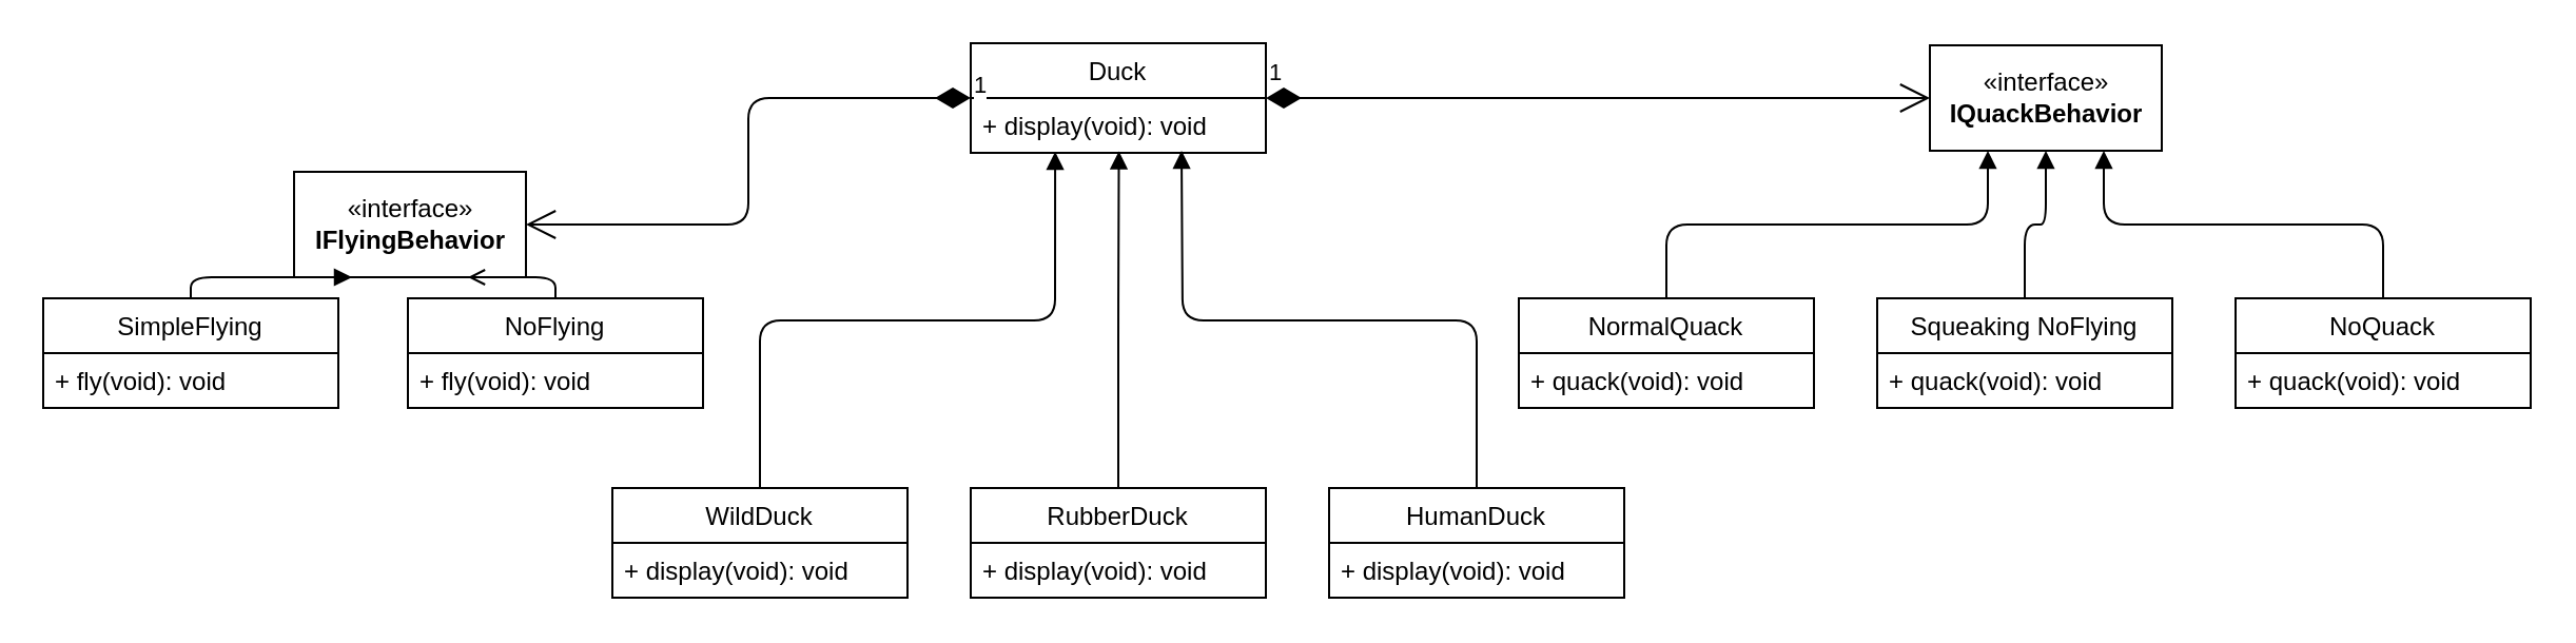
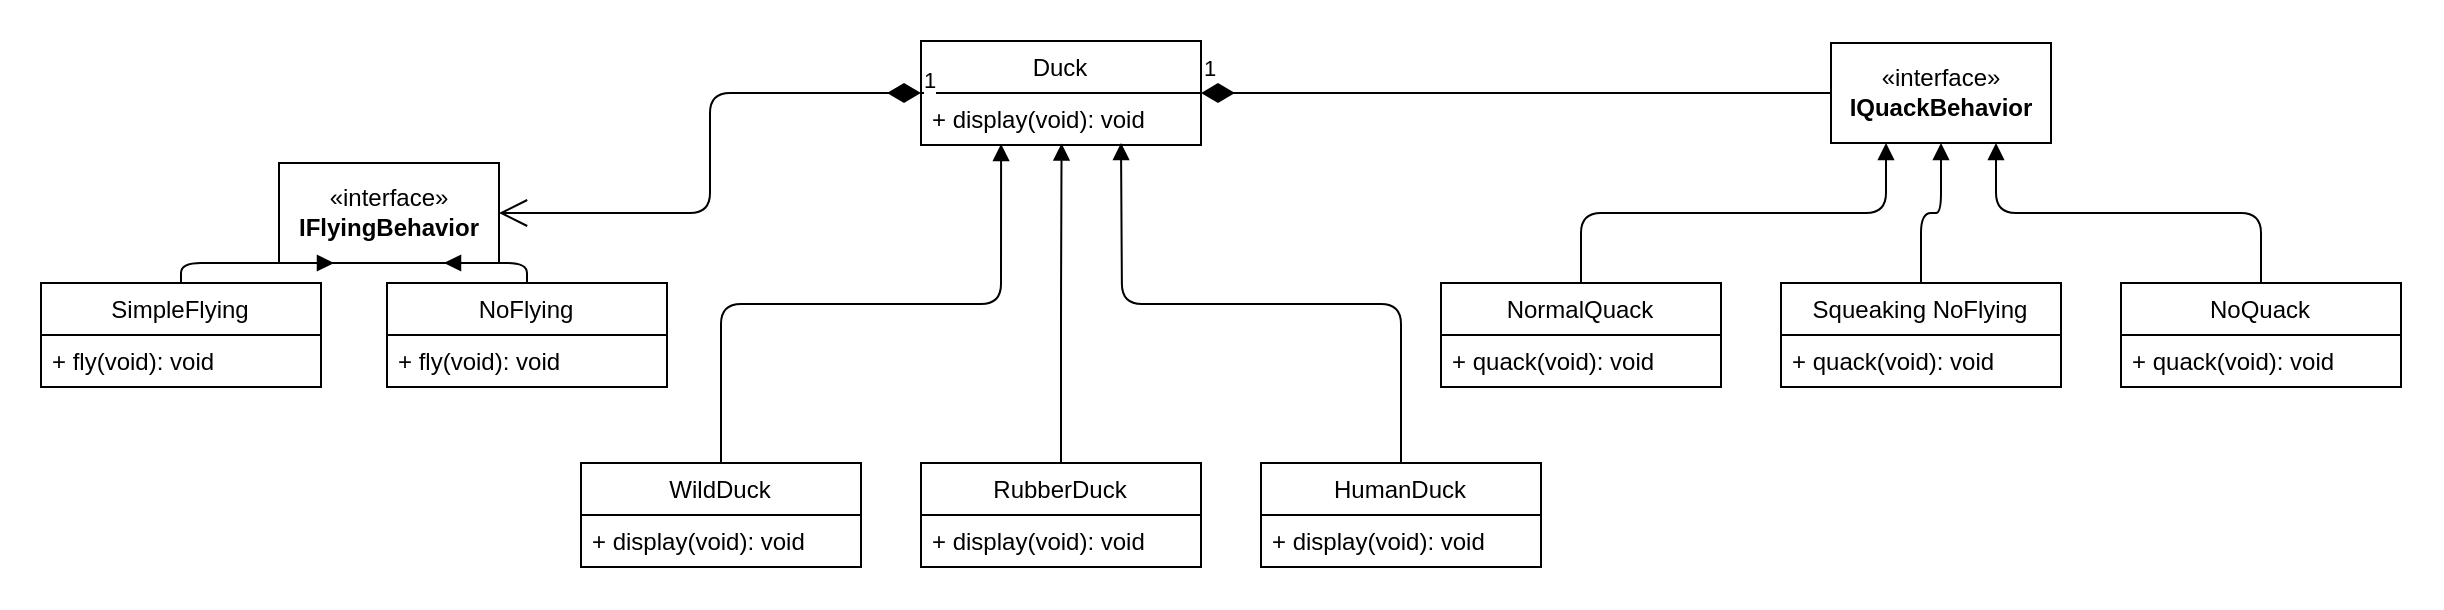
  <mxCell id="0" />
  <mxCell id="1" parent="0" />
  <mxCell id="2" value="«interface»&lt;br&gt;&lt;b&gt;IFlyingBehavior&lt;/b&gt;" style="html=1;fillColor=none;" vertex="1" parent="1"><mxGeometry x="139" y="81" width="110" height="50" as="geometry" /></mxCell>
  <mxCell id="3" value="SimpleFlying" style="swimlane;fontStyle=0;childLayout=stackLayout;horizontal=1;startSize=26;fillColor=none;horizontalStack=0;resizeParent=1;resizeParentMax=0;resizeLast=0;collapsible=1;marginBottom=0;" vertex="1" parent="1"><mxGeometry x="20" y="141" width="140" height="52" as="geometry" /></mxCell>
  <mxCell id="4" value="+ fly(void): void" style="text;strokeColor=none;fillColor=none;align=left;verticalAlign=top;spacingLeft=4;spacingRight=4;overflow=hidden;rotatable=0;points=[[0,0.5],[1,0.5]];portConstraint=eastwest;" vertex="1" parent="3"><mxGeometry y="26" width="140" height="26" as="geometry" /></mxCell>
  <mxCell id="5" value="NoFlying" style="swimlane;fontStyle=0;childLayout=stackLayout;horizontal=1;startSize=26;fillColor=none;horizontalStack=0;resizeParent=1;resizeParentMax=0;resizeLast=0;collapsible=1;marginBottom=0;" vertex="1" parent="1"><mxGeometry x="193" y="141" width="140" height="52" as="geometry" /></mxCell>
  <mxCell id="6" value="+ fly(void): void" style="text;strokeColor=none;fillColor=none;align=left;verticalAlign=top;spacingLeft=4;spacingRight=4;overflow=hidden;rotatable=0;points=[[0,0.5],[1,0.5]];portConstraint=eastwest;" vertex="1" parent="5"><mxGeometry y="26" width="140" height="26" as="geometry" /></mxCell>
  <mxCell id="7" value="" style="endArrow=block;endFill=1;html=1;edgeStyle=orthogonalEdgeStyle;align=left;verticalAlign=top;exitX=0.5;exitY=0;exitDx=0;exitDy=0;entryX=0.25;entryY=1;entryDx=0;entryDy=0;" edge="1" parent="1" source="3" target="2"><mxGeometry x="-1" relative="1" as="geometry"><mxPoint x="4" y="241" as="sourcePoint" /><mxPoint x="164" y="241" as="targetPoint" /></mxGeometry></mxCell>
- <mxCell id="8" value="" style="endArrow=open;endFill=1;html=1;edgeStyle=orthogonalEdgeStyle;align=left;verticalAlign=top;entryX=0.75;entryY=1;entryDx=0;entryDy=0;" edge="1" parent="1" source="5" target="2"><mxGeometry x="-1" relative="1" as="geometry"><mxPoint x="94" y="151" as="sourcePoint" /><mxPoint x="220" y="81" as="targetPoint" /></mxGeometry></mxCell>
+ <mxCell id="8" value="" style="endArrow=block;endFill=1;html=1;edgeStyle=orthogonalEdgeStyle;align=left;verticalAlign=top;entryX=0.75;entryY=1;entryDx=0;entryDy=0;" edge="1" parent="1" source="5" target="2"><mxGeometry x="-1" relative="1" as="geometry"><mxPoint x="94" y="151" as="sourcePoint" /><mxPoint x="220" y="81" as="targetPoint" /></mxGeometry></mxCell>
  <mxCell id="9" value="«interface»&lt;br&gt;&lt;b&gt;IQuackBehavior&lt;/b&gt;" style="html=1;fillColor=none;" vertex="1" parent="1"><mxGeometry x="915" y="21" width="110" height="50" as="geometry" /></mxCell>
  <mxCell id="10" value="NormalQuack" style="swimlane;fontStyle=0;childLayout=stackLayout;horizontal=1;startSize=26;fillColor=none;horizontalStack=0;resizeParent=1;resizeParentMax=0;resizeLast=0;collapsible=1;marginBottom=0;" vertex="1" parent="1"><mxGeometry x="720" y="141" width="140" height="52" as="geometry" /></mxCell>
  <mxCell id="11" value="+ quack(void): void" style="text;strokeColor=none;fillColor=none;align=left;verticalAlign=top;spacingLeft=4;spacingRight=4;overflow=hidden;rotatable=0;points=[[0,0.5],[1,0.5]];portConstraint=eastwest;" vertex="1" parent="10"><mxGeometry y="26" width="140" height="26" as="geometry" /></mxCell>
  <mxCell id="12" value="NoQuack" style="swimlane;fontStyle=0;childLayout=stackLayout;horizontal=1;startSize=26;fillColor=none;horizontalStack=0;resizeParent=1;resizeParentMax=0;resizeLast=0;collapsible=1;marginBottom=0;" vertex="1" parent="1"><mxGeometry x="1060" y="141" width="140" height="52" as="geometry" /></mxCell>
  <mxCell id="13" value="+ quack(void): void" style="text;strokeColor=none;fillColor=none;align=left;verticalAlign=top;spacingLeft=4;spacingRight=4;overflow=hidden;rotatable=0;points=[[0,0.5],[1,0.5]];portConstraint=eastwest;" vertex="1" parent="12"><mxGeometry y="26" width="140" height="26" as="geometry" /></mxCell>
  <mxCell id="14" value="" style="endArrow=block;endFill=1;html=1;edgeStyle=orthogonalEdgeStyle;align=left;verticalAlign=top;exitX=0.5;exitY=0;exitDx=0;exitDy=0;entryX=0.25;entryY=1;entryDx=0;entryDy=0;" edge="1" parent="1" source="10" target="9"><mxGeometry x="-1" relative="1" as="geometry"><mxPoint x="704" y="241" as="sourcePoint" /><mxPoint x="864" y="241" as="targetPoint" /></mxGeometry></mxCell>
  <mxCell id="15" value="" style="endArrow=block;endFill=1;html=1;edgeStyle=orthogonalEdgeStyle;align=left;verticalAlign=top;entryX=0.75;entryY=1;entryDx=0;entryDy=0;exitX=0.5;exitY=0;exitDx=0;exitDy=0;" edge="1" parent="1" source="12" target="9"><mxGeometry x="-1" relative="1" as="geometry"><mxPoint x="1031" y="151" as="sourcePoint" /><mxPoint x="1143.5" y="71" as="targetPoint" /></mxGeometry></mxCell>
  <mxCell id="16" value="Squeaking NoFlying" style="swimlane;fontStyle=0;childLayout=stackLayout;horizontal=1;startSize=26;fillColor=none;horizontalStack=0;resizeParent=1;resizeParentMax=0;resizeLast=0;collapsible=1;marginBottom=0;" vertex="1" parent="1"><mxGeometry x="890" y="141" width="140" height="52" as="geometry" /></mxCell>
  <mxCell id="17" value="+ quack(void): void" style="text;strokeColor=none;fillColor=none;align=left;verticalAlign=top;spacingLeft=4;spacingRight=4;overflow=hidden;rotatable=0;points=[[0,0.5],[1,0.5]];portConstraint=eastwest;" vertex="1" parent="16"><mxGeometry y="26" width="140" height="26" as="geometry" /></mxCell>
  <mxCell id="18" value="" style="endArrow=block;endFill=1;html=1;edgeStyle=orthogonalEdgeStyle;align=left;verticalAlign=top;entryX=0.5;entryY=1;entryDx=0;entryDy=0;" edge="1" parent="1" source="16" target="9"><mxGeometry x="-1" relative="1" as="geometry"><mxPoint x="791" y="151" as="sourcePoint" /><mxPoint x="903.5" y="71" as="targetPoint" /></mxGeometry></mxCell>
  <mxCell id="19" value="Duck" style="swimlane;fontStyle=0;childLayout=stackLayout;horizontal=1;startSize=26;fillColor=none;horizontalStack=0;resizeParent=1;resizeParentMax=0;resizeLast=0;collapsible=1;marginBottom=0;" vertex="1" parent="1"><mxGeometry x="460" y="20" width="140" height="52" as="geometry" /></mxCell>
  <mxCell id="20" value="+ display(void): void" style="text;strokeColor=none;fillColor=none;align=left;verticalAlign=top;spacingLeft=4;spacingRight=4;overflow=hidden;rotatable=0;points=[[0,0.5],[1,0.5]];portConstraint=eastwest;" vertex="1" parent="19"><mxGeometry y="26" width="140" height="26" as="geometry" /></mxCell>
- <mxCell id="21" value="1" style="endArrow=open;html=1;endSize=12;startArrow=diamondThin;startSize=14;startFill=1;edgeStyle=orthogonalEdgeStyle;align=left;verticalAlign=bottom;exitX=1;exitY=0.5;exitDx=0;exitDy=0;entryX=0;entryY=0.5;entryDx=0;entryDy=0;" edge="1" parent="1" source="19" target="9"><mxGeometry x="-1" y="3" relative="1" as="geometry"><mxPoint x="690" y="51" as="sourcePoint" /><mxPoint x="900" y="51" as="targetPoint" /></mxGeometry></mxCell>
+ <mxCell id="21" value="1" style="endArrow=none;html=1;endSize=12;startArrow=diamondThin;startSize=14;startFill=1;edgeStyle=orthogonalEdgeStyle;align=left;verticalAlign=bottom;exitX=1;exitY=0.5;exitDx=0;exitDy=0;entryX=0;entryY=0.5;entryDx=0;entryDy=0;" edge="1" parent="1" source="19" target="9"><mxGeometry x="-1" y="3" relative="1" as="geometry"><mxPoint x="690" y="51" as="sourcePoint" /><mxPoint x="900" y="51" as="targetPoint" /></mxGeometry></mxCell>
  <mxCell id="22" value="1" style="endArrow=open;html=1;endSize=12;startArrow=diamondThin;startSize=14;startFill=1;edgeStyle=orthogonalEdgeStyle;align=left;verticalAlign=bottom;exitX=0;exitY=0.5;exitDx=0;exitDy=0;entryX=1;entryY=0.5;entryDx=0;entryDy=0;" edge="1" parent="1" source="19" target="2"><mxGeometry x="-1" y="3" relative="1" as="geometry"><mxPoint x="450" y="191" as="sourcePoint" /><mxPoint x="240" y="41" as="targetPoint" /></mxGeometry></mxCell>
  <mxCell id="23" value="WildDuck" style="swimlane;fontStyle=0;childLayout=stackLayout;horizontal=1;startSize=26;fillColor=none;horizontalStack=0;resizeParent=1;resizeParentMax=0;resizeLast=0;collapsible=1;marginBottom=0;" vertex="1" parent="1"><mxGeometry x="290" y="231" width="140" height="52" as="geometry" /></mxCell>
  <mxCell id="24" value="+ display(void): void" style="text;strokeColor=none;fillColor=none;align=left;verticalAlign=top;spacingLeft=4;spacingRight=4;overflow=hidden;rotatable=0;points=[[0,0.5],[1,0.5]];portConstraint=eastwest;" vertex="1" parent="23"><mxGeometry y="26" width="140" height="26" as="geometry" /></mxCell>
  <mxCell id="25" value="HumanDuck" style="swimlane;fontStyle=0;childLayout=stackLayout;horizontal=1;startSize=26;fillColor=none;horizontalStack=0;resizeParent=1;resizeParentMax=0;resizeLast=0;collapsible=1;marginBottom=0;" vertex="1" parent="1"><mxGeometry x="630" y="231" width="140" height="52" as="geometry" /></mxCell>
  <mxCell id="26" value="+ display(void): void" style="text;strokeColor=none;fillColor=none;align=left;verticalAlign=top;spacingLeft=4;spacingRight=4;overflow=hidden;rotatable=0;points=[[0,0.5],[1,0.5]];portConstraint=eastwest;" vertex="1" parent="25"><mxGeometry y="26" width="140" height="26" as="geometry" /></mxCell>
  <mxCell id="27" value="RubberDuck" style="swimlane;fontStyle=0;childLayout=stackLayout;horizontal=1;startSize=26;fillColor=none;horizontalStack=0;resizeParent=1;resizeParentMax=0;resizeLast=0;collapsible=1;marginBottom=0;" vertex="1" parent="1"><mxGeometry x="460" y="231" width="140" height="52" as="geometry" /></mxCell>
  <mxCell id="28" value="+ display(void): void" style="text;strokeColor=none;fillColor=none;align=left;verticalAlign=top;spacingLeft=4;spacingRight=4;overflow=hidden;rotatable=0;points=[[0,0.5],[1,0.5]];portConstraint=eastwest;" vertex="1" parent="27"><mxGeometry y="26" width="140" height="26" as="geometry" /></mxCell>
  <mxCell id="29" value="" style="endArrow=block;endFill=1;html=1;edgeStyle=orthogonalEdgeStyle;align=left;verticalAlign=top;exitX=0.5;exitY=0;exitDx=0;exitDy=0;entryX=0.286;entryY=0.98;entryDx=0;entryDy=0;entryPerimeter=0;" edge="1" parent="1" source="23" target="20"><mxGeometry x="-1" relative="1" as="geometry"><mxPoint x="273.059" y="151" as="sourcePoint" /><mxPoint x="490" y="74" as="targetPoint" /></mxGeometry></mxCell>
  <mxCell id="30" value="" style="endArrow=block;endFill=1;html=1;edgeStyle=orthogonalEdgeStyle;align=left;verticalAlign=top;exitX=0.5;exitY=0;exitDx=0;exitDy=0;" edge="1" parent="1" source="25"><mxGeometry x="-1" relative="1" as="geometry"><mxPoint x="370" y="241" as="sourcePoint" /><mxPoint x="560" y="71" as="targetPoint" /></mxGeometry></mxCell>
  <mxCell id="31" value="" style="endArrow=block;endFill=1;html=1;edgeStyle=orthogonalEdgeStyle;align=left;verticalAlign=top;entryX=0.502;entryY=0.97;entryDx=0;entryDy=0;entryPerimeter=0;exitX=0.5;exitY=0;exitDx=0;exitDy=0;" edge="1" parent="1" source="27" target="20"><mxGeometry x="-1" relative="1" as="geometry"><mxPoint x="526" y="221" as="sourcePoint" /><mxPoint x="513.18" y="92.806" as="targetPoint" /></mxGeometry></mxCell>
